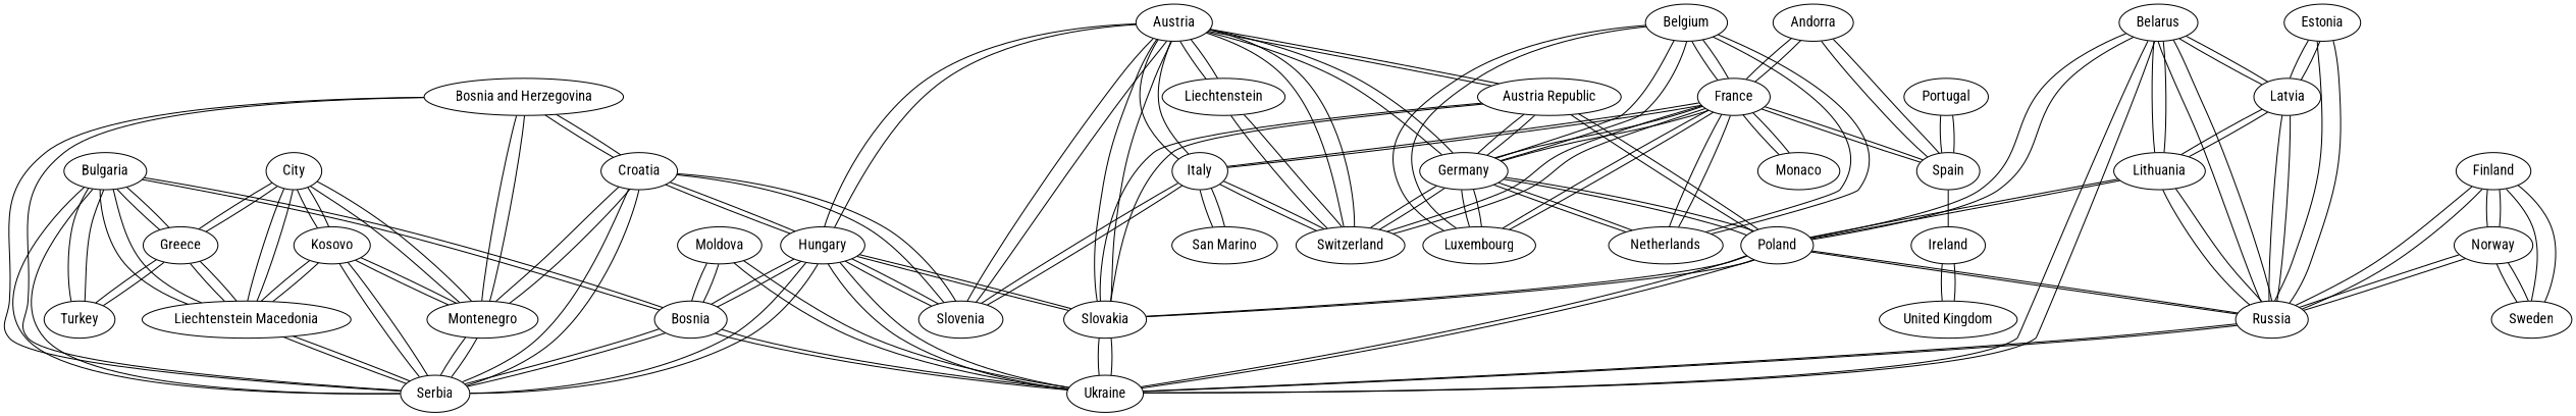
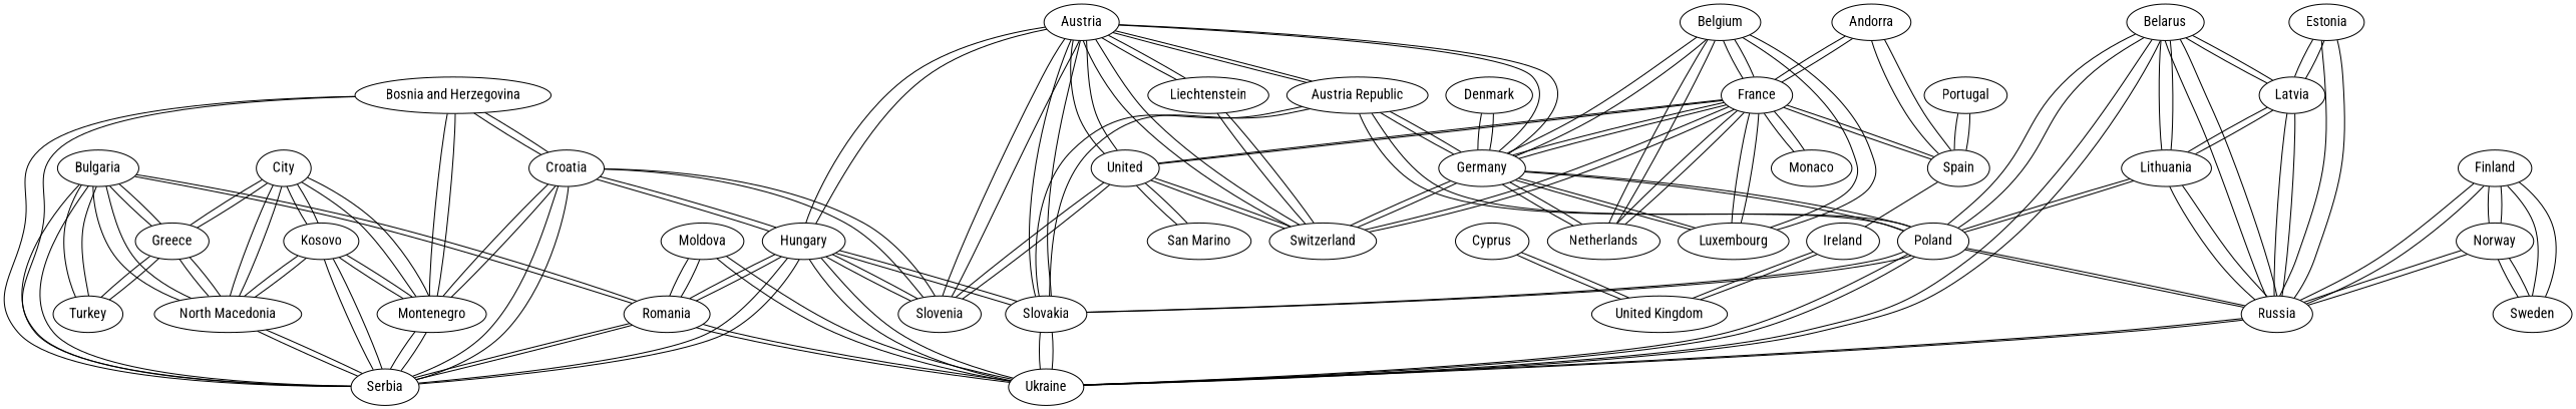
  graph {
    fontname="Roboto Condensed"
    node [fontname="Roboto Condensed"]
    edge [fontname="Roboto Condensed"]
    n1 [label=City]
    Greece
    Kosovo
-   "North Macedonia" [label="Liechtenstein Macedonia"]
+   "North Macedonia"
    Montenegro
    Turkey
    Serbia
    Andorra
    France
    Spain
    Germany
-   Italy
+   Italy [label=United]
    Switzerland
    Luxembourg
    Netherlands
    Monaco
    Ireland
    Poland
    Slovenia
    "San Marino"
    Austria
    n22 [label="Austria Republic"]
    Hungary
    Liechtenstein
    Slovakia
    Ukraine
-   Romania [label=Bosnia]
+   Romania
    Russia
    Belarus
    Latvia
    Lithuania
    Belgium
    "Bosnia and Herzegovina"
    Croatia
    Bulgaria
+   Cyprus
    "United Kingdom"
+   Denmark
    Estonia
    Finland
    Norway
    Sweden
    Moldova
    Portugal
    n1 -- Greece
    n1 -- Greece
    n1 -- Kosovo
    n1 -- Kosovo
    n1 -- "North Macedonia"
    n1 -- "North Macedonia"
    n1 -- Montenegro
    n1 -- Montenegro
    Greece -- "North Macedonia"
    Greece -- "North Macedonia"
    Greece -- Turkey
    Greece -- Turkey
    Kosovo -- "North Macedonia"
    Kosovo -- "North Macedonia"
    Kosovo -- Montenegro
    Kosovo -- Montenegro
    Kosovo -- Serbia
    Kosovo -- Serbia
    "North Macedonia" -- Serbia
    "North Macedonia" -- Serbia
    Montenegro -- Serbia
    Montenegro -- Serbia
    Andorra -- France
    Andorra -- France
    Andorra -- Spain
    Andorra -- Spain
    France -- Spain
    France -- Spain
    France -- Germany
    France -- Germany
    France -- Italy
    France -- Italy
    France -- Switzerland
    France -- Switzerland
    France -- Luxembourg
    France -- Luxembourg
    France -- Netherlands
    France -- Netherlands
    France -- Monaco
    France -- Monaco
    Spain -- Ireland
    Germany -- Switzerland
    Germany -- Switzerland
    Germany -- Luxembourg
    Germany -- Luxembourg
    Germany -- Netherlands
    Germany -- Netherlands
    Germany -- Poland
    Germany -- Poland
    Italy -- Switzerland
    Italy -- Switzerland
    Italy -- Slovenia
    Italy -- Slovenia
    Italy -- "San Marino"
    Italy -- "San Marino"
    Ireland -- "United Kingdom"
    Ireland -- "United Kingdom"
    Poland -- Slovakia
    Poland -- Slovakia
    Poland -- Ukraine
    Poland -- Ukraine
    Poland -- Russia
    Poland -- Russia
    Austria -- Germany
    Austria -- Germany
    Austria -- Italy
    Austria -- Italy
    Austria -- Switzerland
    Austria -- Switzerland
    Austria -- Slovenia
    Austria -- Slovenia
    Austria -- n22
    Austria -- n22
    Austria -- Hungary
    Austria -- Hungary
    Austria -- Liechtenstein
    Austria -- Liechtenstein
    Austria -- Slovakia
    Austria -- Slovakia
    n22 -- Germany
    n22 -- Germany
    n22 -- Poland
    n22 -- Poland
    n22 -- Slovakia
    n22 -- Slovakia
    Hungary -- Serbia
    Hungary -- Serbia
    Hungary -- Slovenia
    Hungary -- Slovenia
    Hungary -- Slovakia
    Hungary -- Slovakia
    Hungary -- Ukraine
    Hungary -- Ukraine
    Hungary -- Romania
    Hungary -- Romania
    Liechtenstein -- Switzerland
    Liechtenstein -- Switzerland
    Slovakia -- Ukraine
    Slovakia -- Ukraine
    Romania -- Serbia
    Romania -- Serbia
    Romania -- Ukraine
    Romania -- Ukraine
    Russia -- Ukraine
    Russia -- Ukraine
    Belarus -- Poland
    Belarus -- Poland
    Belarus -- Ukraine
    Belarus -- Ukraine
    Belarus -- Russia
    Belarus -- Russia
    Belarus -- Latvia
    Belarus -- Latvia
    Belarus -- Lithuania
    Belarus -- Lithuania
    Latvia -- Russia
    Latvia -- Russia
    Latvia -- Lithuania
    Latvia -- Lithuania
    Lithuania -- Poland
    Lithuania -- Poland
    Lithuania -- Russia
    Lithuania -- Russia
    Belgium -- France
    Belgium -- France
    Belgium -- Germany
    Belgium -- Germany
    Belgium -- Luxembourg
    Belgium -- Luxembourg
    Belgium -- Netherlands
    Belgium -- Netherlands
    "Bosnia and Herzegovina" -- Montenegro
    "Bosnia and Herzegovina" -- Montenegro
    "Bosnia and Herzegovina" -- Serbia
    "Bosnia and Herzegovina" -- Serbia
    "Bosnia and Herzegovina" -- Croatia
    "Bosnia and Herzegovina" -- Croatia
    Croatia -- Montenegro
    Croatia -- Montenegro
    Croatia -- Serbia
    Croatia -- Serbia
    Croatia -- Slovenia
    Croatia -- Slovenia
    Croatia -- Hungary
    Croatia -- Hungary
    Bulgaria -- Greece
    Bulgaria -- Greece
    Bulgaria -- "North Macedonia"
    Bulgaria -- "North Macedonia"
    Bulgaria -- Turkey
    Bulgaria -- Turkey
    Bulgaria -- Serbia
    Bulgaria -- Serbia
    Bulgaria -- Romania
    Bulgaria -- Romania
+   Cyprus -- "United Kingdom"
+   Cyprus -- "United Kingdom"
+   Denmark -- Germany
+   Denmark -- Germany
    Estonia -- Russia
    Estonia -- Russia
    Estonia -- Latvia
    Estonia -- Latvia
    Finland -- Russia
    Finland -- Russia
    Finland -- Norway
    Finland -- Norway
    Finland -- Sweden
    Finland -- Sweden
    Norway -- Russia
    Norway -- Russia
    Norway -- Sweden
    Norway -- Sweden
    Moldova -- Ukraine
    Moldova -- Ukraine
    Moldova -- Romania
    Moldova -- Romania
    Portugal -- Spain
    Portugal -- Spain
  }
